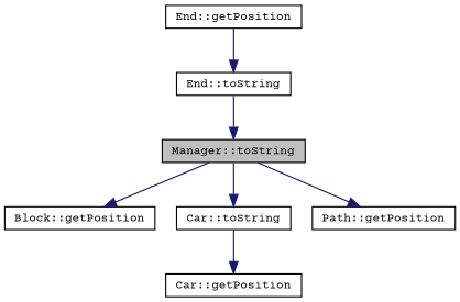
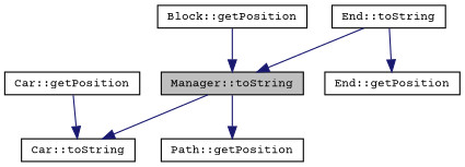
  digraph {
    fontname="Courier Prime"
    rankdir=TB
    node [color=black fillcolor=white fontname="Courier Prime" fontsize=10 shape=record style=filled]
    edge [color=midnightblue fontname="Courier Prime" fontsize=10 labelfontname=Helvetica labelfontsize=10 style=solid]
    n1 [fillcolor=grey75 fontcolor=black height=0.2 label="Manager::toString" width=0.4]
    n2 [height=0.2 label="Block::getPosition" width=0.4]
    n3 [height=0.2 label="Car::toString" width=0.4]
    n4 [height=0.2 label="Path::getPosition" width=0.4]
    n5 [height=0.2 label="End::toString" width=0.4]
    n6 [height=0.2 label="End::getPosition" width=0.4]
    n7 [height=0.2 label="Car::getPosition" width=0.4]
-   n1 -> n2
+   n2 -> n1
    n1 -> n3
    n1 -> n4
-   n3 -> n7
+   n7 -> n3
    n5 -> n1
-   n6 -> n5
+   n5 -> n6
  }
